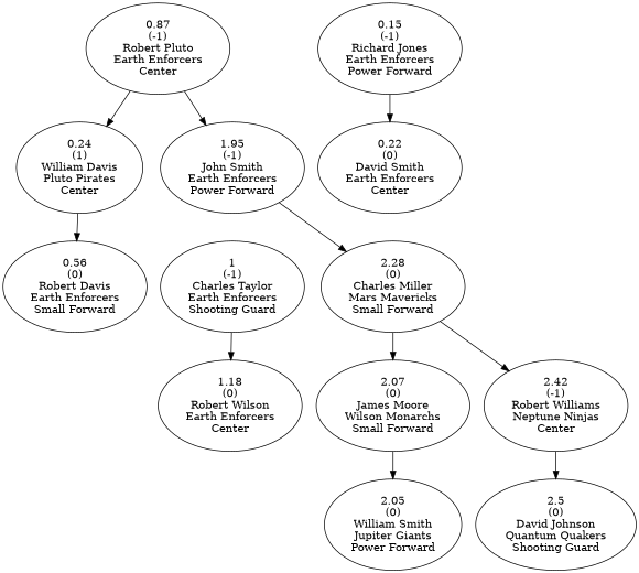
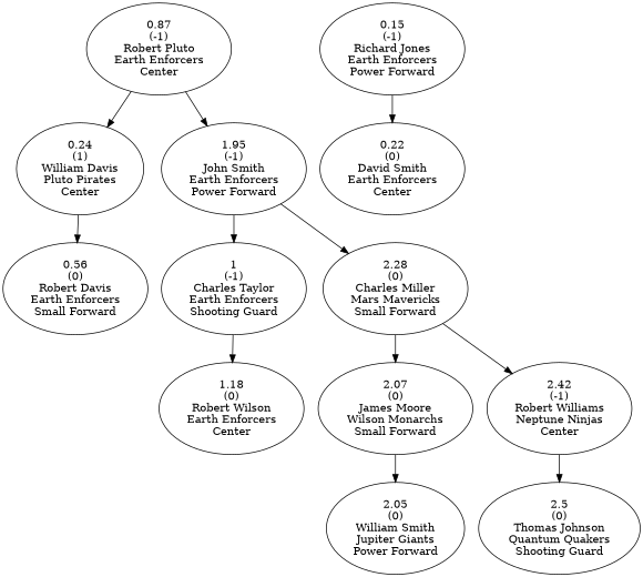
  digraph {
    fontname="DejaVu Serif"
    node [fontname="DejaVu Serif"]
    edge [fontname="DejaVu Serif"]
    n1 [label="0.87\n(-1)\nRobert Pluto\nEarth Enforcers\nCenter"]
    n2 [label="0.24\n(1)\nWilliam Davis\nPluto Pirates\nCenter"]
    n3 [label="1.95\n(-1)\nJohn Smith\nEarth Enforcers\nPower Forward"]
    n4 [label="0.56\n(0)\nRobert Davis\nEarth Enforcers\nSmall Forward"]
    n5 [label="1\n(-1)\nCharles Taylor\nEarth Enforcers\nShooting Guard"]
    n6 [label="2.28\n(0)\nCharles Miller\nMars Mavericks\nSmall Forward"]
    n7 [label="0.15\n(-1)\nRichard Jones\nEarth Enforcers\nPower Forward"]
    n8 [label="0.22\n(0)\nDavid Smith\nEarth Enforcers\nCenter"]
    n9 [label="1.18\n(0)\nRobert Wilson\nEarth Enforcers\nCenter"]
    n10 [label="2.07\n(0)\nJames Moore\nWilson Monarchs\nSmall Forward"]
    n11 [label="2.42\n(-1)\nRobert Williams\nNeptune Ninjas\nCenter"]
    n12 [label="2.05\n(0)\nWilliam Smith\nJupiter Giants\nPower Forward"]
-   n13 [label="2.5\n(0)\nDavid Johnson\nQuantum Quakers\nShooting Guard"]
+   n13 [label="2.5\n(0)\nThomas Johnson\nQuantum Quakers\nShooting Guard"]
    n1 -> n2
    n1 -> n3
    n2 -> n4
+   n3 -> n5
    n3 -> n6
    n5 -> n9
    n6 -> n10
    n6 -> n11
    n7 -> n8
    n10 -> n12
    n11 -> n13
  }
